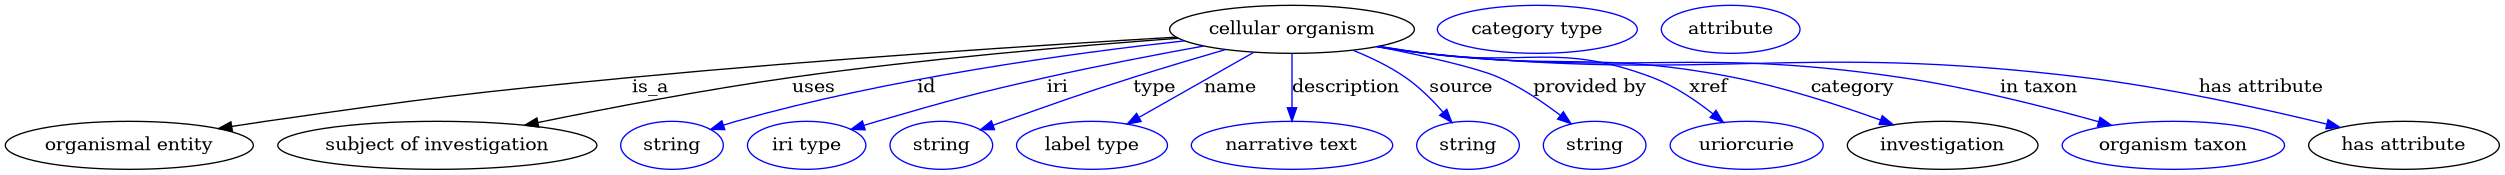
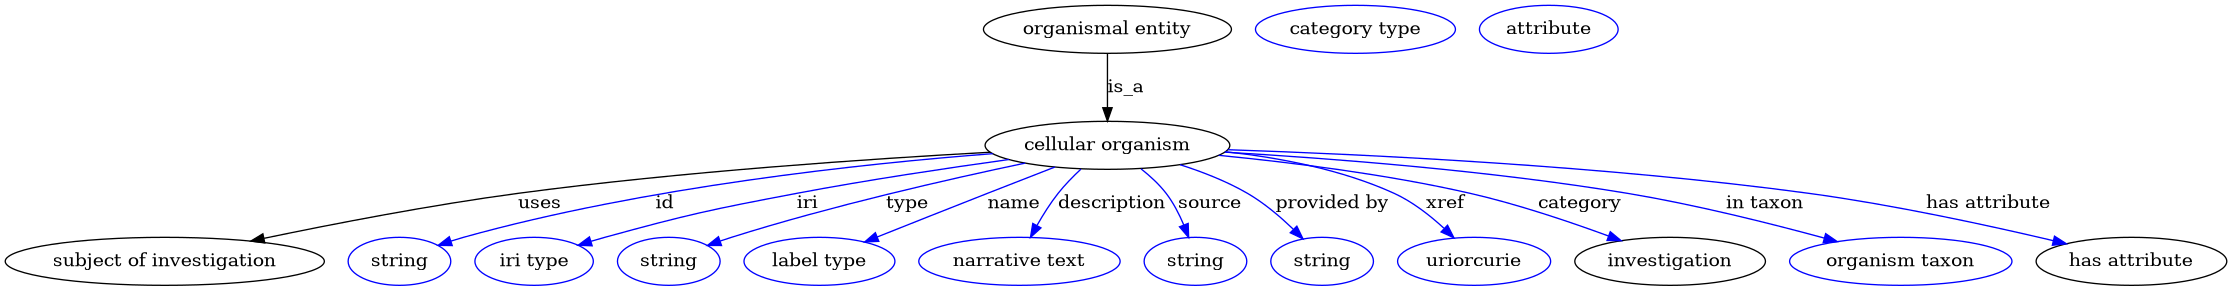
  digraph {
    node [color=blue]
    edge [color=blue style=solid]
    n1 [height=0.5 label="cellular organism" width=2.5456 color=""]
    "organismal entity" [height=0.5 width=2.5817 color=""]
    "subject of investigation" [height=0.5 width=3.3219 color=""]
    n4 [height=0.5 label=string width=1.0652]
    n5 [height=0.5 label="iri type" width=1.2277]
    n6 [height=0.5 label=string width=1.0652]
    n7 [height=0.5 label="label type" width=1.5707]
    n8 [height=0.5 label="narrative text" width=2.0943]
    n9 [height=0.5 label=string width=1.0652]
    n10 [height=0.5 label=string width=1.0652]
    n11 [height=0.5 label=uriorcurie width=1.5887]
    n12 [height=0.5 label=investigation width=1.4263 color=""]
    n13 [height=0.5 label="organism taxon" width=2.3109]
    "has attribute" [height=0.5 width=1.9859 color=""]
    n15 [height=0.5 label="category type" width=2.0762]
    n16 [height=0.5 label=attribute width=1.4443]
-   n1 -> "organismal entity" [label=is_a color="" style=""]
+   "organismal entity" -> n1 [label=is_a color="" style=""]
    n1 -> "subject of investigation" [label=uses color="" style=""]
    n1 -> n4 [label=id]
    n1 -> n5 [label=iri]
    n1 -> n6 [label=type]
    n1 -> n7 [label=name]
    n1 -> n8 [label=description]
    n1 -> n9 [label=source]
    n1 -> n10 [label="provided by"]
    n1 -> n11 [label=xref]
    n1 -> n12 [label=category]
    n1 -> n13 [label="in taxon"]
    n1 -> "has attribute" [label="has attribute"]
  }
